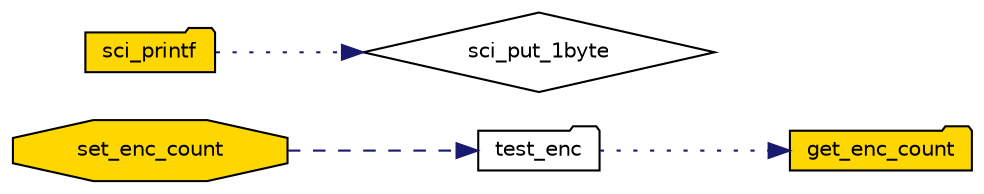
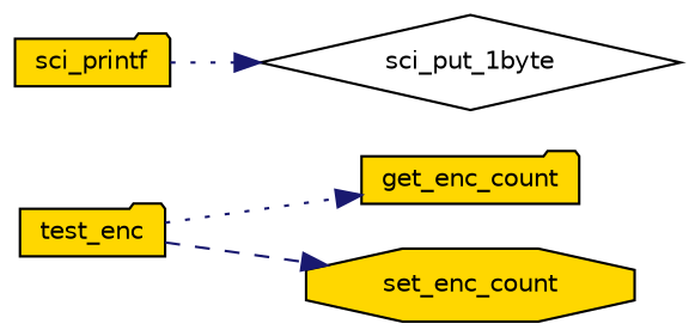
  digraph {
    rankdir=LR
    node [color=black fillcolor=gold fontname=Helvetica fontsize=10 shape=folder style=filled]
    edge [color=midnightblue fontname=Helvetica fontsize=10 labelfontname=Helvetica labelfontsize=10 style=dotted]
-   n1 [fillcolor=white fontcolor=black height=0.2 label=test_enc width=0.4]
+   n1 [fontcolor=black height=0.2 label=test_enc width=0.4]
    n2 [height=0.2 label=get_enc_count width=0.4]
    n3 [height=0.2 label=set_enc_count shape=octagon width=0.4]
    n4 [height=0.2 label=sci_printf width=0.4]
    n5 [fillcolor=white height=0.2 label=sci_put_1byte shape=diamond width=0.4]
    n1 -> n2
-   n3 -> n1 [style=dashed]
+   n1 -> n3 [style=dashed]
    n4 -> n5
  }
